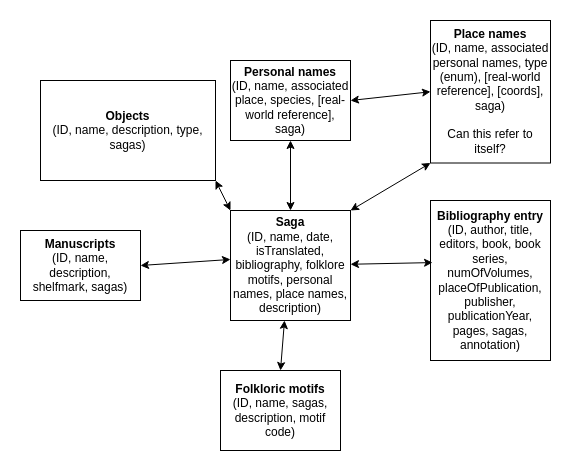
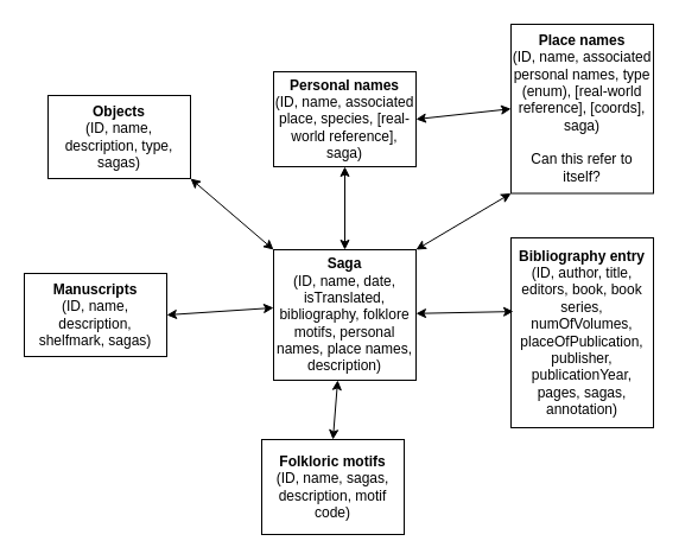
  <mxCell id="0" />
  <mxCell id="1" parent="0" />
  <mxCell id="2" value="&lt;div&gt;&lt;b&gt;Bibliography entry&lt;br&gt;&lt;/b&gt;&lt;/div&gt;&lt;div&gt;(ID, author, title, editors, book, book series, numOfVolumes, placeOfPublication, publisher, publicationYear, pages, sagas, annotation)&lt;br&gt;&lt;/div&gt;" style="rounded=0;whiteSpace=wrap;html=1;" parent="1" vertex="1"><mxGeometry x="430" y="200" width="120" height="160" as="geometry" /></mxCell>
  <mxCell id="3" value="&lt;div&gt;&lt;b&gt;Saga&lt;/b&gt;&lt;/div&gt;&lt;div&gt;(ID, name, date, isTranslated, bibliography, folklore motifs, personal names, place names, description)&lt;br&gt;&lt;/div&gt;" style="rounded=0;whiteSpace=wrap;html=1;" parent="1" vertex="1"><mxGeometry x="230" y="210" width="120" height="110" as="geometry" /></mxCell>
  <mxCell id="4" value="" style="endArrow=classic;startArrow=classic;html=1;rounded=0;entryX=0.017;entryY=0.388;entryDx=0;entryDy=0;entryPerimeter=0;" parent="1" source="3" target="2" edge="1"><mxGeometry width="50" height="50" relative="1" as="geometry"><mxPoint x="480" y="250" as="sourcePoint" /><mxPoint x="440" y="170" as="targetPoint" /></mxGeometry></mxCell>
  <mxCell id="5" value="&lt;div&gt;&lt;b&gt;Folkloric motifs&lt;/b&gt;&lt;/div&gt;&lt;div&gt;(ID, name, sagas, description, motif code)&lt;br&gt;&lt;/div&gt;" style="rounded=0;whiteSpace=wrap;html=1;" parent="1" vertex="1"><mxGeometry x="220" y="370" width="120" height="80" as="geometry" /></mxCell>
  <mxCell id="6" value="" style="endArrow=classic;startArrow=classic;html=1;rounded=0;exitX=0.5;exitY=0;exitDx=0;exitDy=0;entryX=0.45;entryY=1;entryDx=0;entryDy=0;entryPerimeter=0;" parent="1" source="5" target="3" edge="1"><mxGeometry width="50" height="50" relative="1" as="geometry"><mxPoint x="480" y="250" as="sourcePoint" /><mxPoint x="530" y="200" as="targetPoint" /></mxGeometry></mxCell>
  <mxCell id="7" value="&lt;div&gt;&lt;b&gt;Personal names &lt;br&gt;&lt;/b&gt;&lt;/div&gt;&lt;div&gt;(ID, name, associated place, species, [real-world reference], saga)&lt;br&gt;&lt;/div&gt;" style="rounded=0;whiteSpace=wrap;html=1;" parent="1" vertex="1"><mxGeometry x="230" y="60" width="120" height="80" as="geometry" /></mxCell>
  <mxCell id="8" value="" style="endArrow=classic;startArrow=classic;html=1;rounded=0;entryX=0.5;entryY=1;entryDx=0;entryDy=0;exitX=0.5;exitY=0;exitDx=0;exitDy=0;" parent="1" source="3" target="7" edge="1"><mxGeometry width="50" height="50" relative="1" as="geometry"><mxPoint x="470" y="310" as="sourcePoint" /><mxPoint x="520" y="260" as="targetPoint" /></mxGeometry></mxCell>
  <mxCell id="9" value="&lt;div&gt;&lt;b&gt;Place names&lt;/b&gt;&lt;/div&gt;&lt;div&gt;(ID, name, associated personal names, type (enum), [real-world reference], [coords], saga)&lt;/div&gt;&lt;div&gt;&lt;br&gt;&lt;/div&gt;&lt;div&gt;Can this refer to itself?&lt;br&gt;&lt;/div&gt;" style="rounded=0;whiteSpace=wrap;html=1;" parent="1" vertex="1"><mxGeometry x="430" y="20" width="120" height="142.5" as="geometry" /></mxCell>
  <mxCell id="10" value="" style="endArrow=classic;startArrow=classic;html=1;rounded=0;entryX=0;entryY=0.5;entryDx=0;entryDy=0;exitX=1;exitY=0.5;exitDx=0;exitDy=0;" parent="1" source="7" target="9" edge="1"><mxGeometry width="50" height="50" relative="1" as="geometry"><mxPoint x="470" y="310" as="sourcePoint" /><mxPoint x="520" y="260" as="targetPoint" /></mxGeometry></mxCell>
  <mxCell id="11" value="" style="endArrow=classic;startArrow=classic;html=1;rounded=0;entryX=0;entryY=1;entryDx=0;entryDy=0;exitX=1;exitY=0;exitDx=0;exitDy=0;" parent="1" source="3" target="9" edge="1"><mxGeometry width="50" height="50" relative="1" as="geometry"><mxPoint x="470" y="310" as="sourcePoint" /><mxPoint x="520" y="260" as="targetPoint" /></mxGeometry></mxCell>
  <mxCell id="12" value="&lt;div&gt;&lt;b&gt;Manuscripts&lt;/b&gt;&lt;/div&gt;&lt;div&gt;(ID, name, description, shelfmark, sagas)&lt;br&gt;&lt;/div&gt;" style="rounded=0;whiteSpace=wrap;html=1;" vertex="1" parent="1"><mxGeometry x="20" y="230" width="120" height="70" as="geometry" /></mxCell>
  <mxCell id="13" value="" style="endArrow=classic;startArrow=classic;html=1;rounded=0;exitX=1;exitY=0.5;exitDx=0;exitDy=0;entryX=0;entryY=0.445;entryDx=0;entryDy=0;entryPerimeter=0;" edge="1" parent="1" source="12" target="3"><mxGeometry width="50" height="50" relative="1" as="geometry"><mxPoint x="210" y="190" as="sourcePoint" /><mxPoint x="260" y="140" as="targetPoint" /></mxGeometry></mxCell>
- <mxCell id="14" value="&lt;div&gt;&lt;b&gt;Objects&lt;/b&gt;&lt;/div&gt;&lt;div&gt;(ID, name, description, type, sagas)&lt;br&gt;&lt;/div&gt;" style="rounded=0;whiteSpace=wrap;html=1;" vertex="1" parent="1"><mxGeometry x="40" y="80" width="175" height="100" as="geometry" /></mxCell>
+ <mxCell id="14" value="&lt;div&gt;&lt;b&gt;Objects&lt;/b&gt;&lt;/div&gt;&lt;div&gt;(ID, name, description, type, sagas)&lt;br&gt;&lt;/div&gt;" style="rounded=0;whiteSpace=wrap;html=1;" vertex="1" parent="1"><mxGeometry x="40" y="80" width="120" height="70" as="geometry" /></mxCell>
  <mxCell id="15" value="" style="endArrow=classic;startArrow=classic;html=1;rounded=0;entryX=1;entryY=1;entryDx=0;entryDy=0;exitX=0;exitY=0;exitDx=0;exitDy=0;" edge="1" parent="1" source="3" target="14"><mxGeometry width="50" height="50" relative="1" as="geometry"><mxPoint x="210" y="240" as="sourcePoint" /><mxPoint x="260" y="190" as="targetPoint" /></mxGeometry></mxCell>
